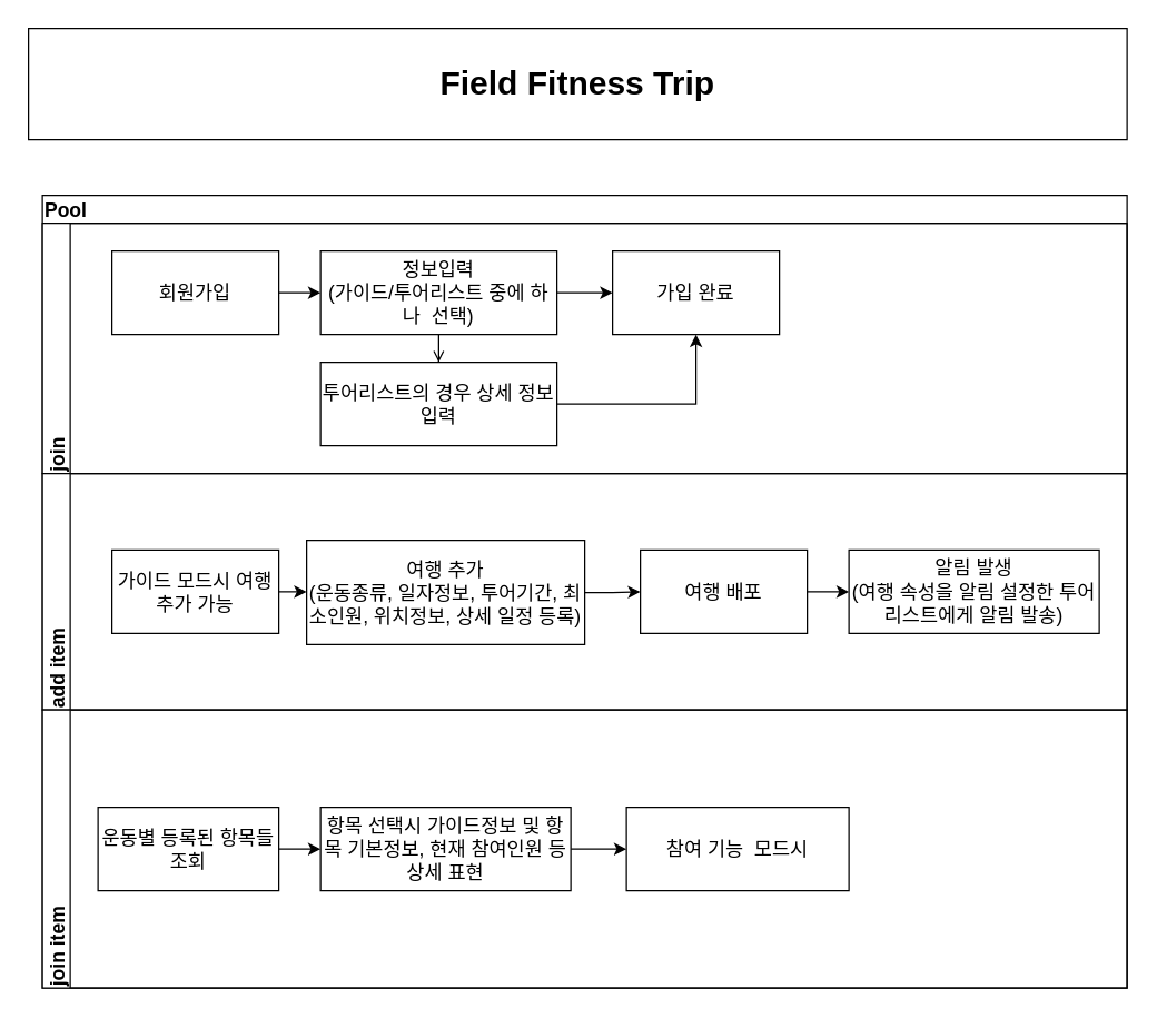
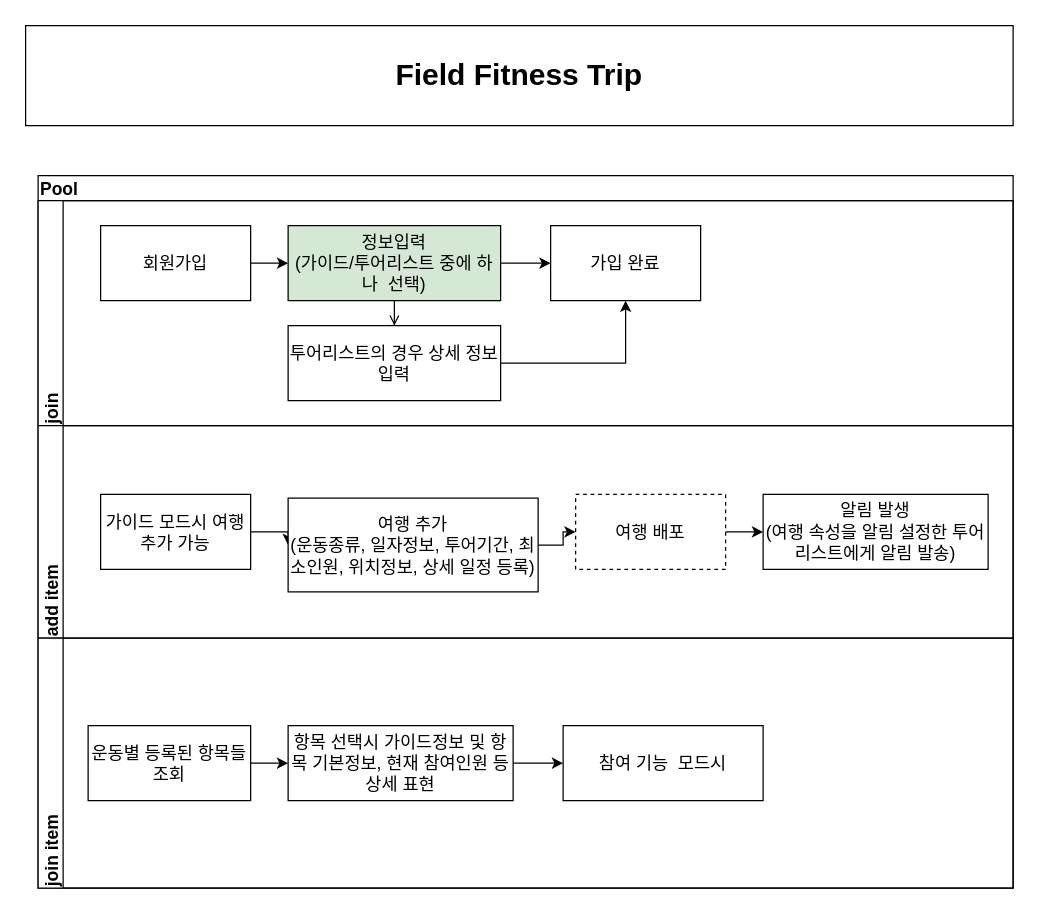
  <mxCell id="0" />
  <mxCell id="1" parent="0" />
  <mxCell id="2" value="&lt;font style=&quot;font-size: 24px&quot;&gt;&lt;b&gt;Field Fitness Trip&lt;/b&gt;&lt;/font&gt;" style="rounded=0;whiteSpace=wrap;html=1;" parent="1" vertex="1"><mxGeometry x="20" y="20" width="790" height="80" as="geometry" /></mxCell>
  <mxCell id="3" value="Pool" style="swimlane;childLayout=stackLayout;resizeParent=1;resizeParentMax=0;horizontal=1;startSize=20;horizontalStack=0;fontSize=14;align=left;" parent="1" vertex="1"><mxGeometry x="30" y="140" width="780" height="570" as="geometry" /></mxCell>
  <mxCell id="4" value="join" style="swimlane;startSize=20;horizontal=0;fontSize=14;align=left;" parent="3" vertex="1"><mxGeometry y="20" width="780" height="180" as="geometry" /></mxCell>
  <mxCell id="5" value="" style="edgeStyle=orthogonalEdgeStyle;rounded=0;orthogonalLoop=1;jettySize=auto;html=1;fontSize=14;" parent="4" source="6" target="8" edge="1"><mxGeometry relative="1" as="geometry" /></mxCell>
  <mxCell id="6" value="회원가입" style="rounded=0;whiteSpace=wrap;html=1;fontSize=14;align=center;" parent="4" vertex="1"><mxGeometry x="50" y="20" width="120" height="60" as="geometry" /></mxCell>
  <mxCell id="7" value="" style="edgeStyle=orthogonalEdgeStyle;rounded=0;orthogonalLoop=1;jettySize=auto;html=1;fontSize=14;" parent="4" source="8" target="9" edge="1"><mxGeometry relative="1" as="geometry" /></mxCell>
- <mxCell id="8" value="정보입력&lt;br&gt;(가이드/투어리스트 중에 하나&amp;nbsp; 선택)" style="rounded=0;whiteSpace=wrap;html=1;fontSize=14;align=center;" parent="4" vertex="1"><mxGeometry x="200" y="20" width="170" height="60" as="geometry" /></mxCell>
+ <mxCell id="8" value="정보입력&lt;br&gt;(가이드/투어리스트 중에 하나&amp;nbsp; 선택)" style="rounded=0;whiteSpace=wrap;html=1;fontSize=14;align=center;fillColor=#d5e8d4;" parent="4" vertex="1"><mxGeometry x="200" y="20" width="170" height="60" as="geometry" /></mxCell>
  <mxCell id="9" value="가입 완료" style="rounded=0;whiteSpace=wrap;html=1;fontSize=14;align=center;" parent="4" vertex="1"><mxGeometry x="410" y="20" width="120" height="60" as="geometry" /></mxCell>
  <mxCell id="10" style="edgeStyle=orthogonalEdgeStyle;rounded=0;orthogonalLoop=1;jettySize=auto;html=1;exitX=1;exitY=0.5;exitDx=0;exitDy=0;entryX=0.5;entryY=1;entryDx=0;entryDy=0;" edge="1" parent="4" source="11" target="9"><mxGeometry relative="1" as="geometry" /></mxCell>
  <mxCell id="11" value="투어리스트의 경우 상세 정보 입력" style="rounded=0;whiteSpace=wrap;html=1;fontSize=14;align=center;" vertex="1" parent="4"><mxGeometry x="200" y="100" width="170" height="60" as="geometry" /></mxCell>
  <mxCell id="12" value="" style="edgeStyle=orthogonalEdgeStyle;rounded=0;orthogonalLoop=1;jettySize=auto;html=1;endArrow=open;" edge="1" parent="4" source="8" target="11"><mxGeometry relative="1" as="geometry" /></mxCell>
  <mxCell id="13" value="add item" style="swimlane;startSize=20;horizontal=0;fontSize=14;align=left;" parent="3" vertex="1"><mxGeometry y="200" width="780" height="170" as="geometry" /></mxCell>
  <mxCell id="14" style="edgeStyle=orthogonalEdgeStyle;rounded=0;orthogonalLoop=1;jettySize=auto;html=1;exitX=1;exitY=0.5;exitDx=0;exitDy=0;entryX=0;entryY=0.5;entryDx=0;entryDy=0;" edge="1" parent="13" source="15" target="17"><mxGeometry relative="1" as="geometry" /></mxCell>
  <mxCell id="15" value="가이드 모드시 여행 추가 가능" style="rounded=0;whiteSpace=wrap;html=1;fontSize=14;align=center;" parent="13" vertex="1"><mxGeometry x="50" y="55" width="120" height="60" as="geometry" /></mxCell>
  <mxCell id="16" value="" style="edgeStyle=orthogonalEdgeStyle;rounded=0;orthogonalLoop=1;jettySize=auto;html=1;fontSize=14;" parent="13" source="17" target="18" edge="1"><mxGeometry relative="1" as="geometry" /></mxCell>
- <mxCell id="17" value="여행 추가&lt;br&gt;(운동종류, 일자정보, 투어기간, 최소인원, 위치정보, 상세 일정 등록)" style="rounded=0;whiteSpace=wrap;html=1;fontSize=14;align=center;" parent="13" vertex="1"><mxGeometry x="190" y="48" width="200" height="75" as="geometry" /></mxCell>
- <mxCell id="18" value="여행 배포" style="rounded=0;whiteSpace=wrap;html=1;fontSize=14;align=center;" parent="13" vertex="1"><mxGeometry x="430" y="55" width="120" height="60" as="geometry" /></mxCell>
+ <mxCell id="17" value="여행 추가&lt;br&gt;(운동종류, 일자정보, 투어기간, 최소인원, 위치정보, 상세 일정 등록)" style="rounded=0;whiteSpace=wrap;html=1;fontSize=14;align=center;" parent="13" vertex="1"><mxGeometry x="200" y="58" width="200" height="75" as="geometry" /></mxCell>
+ <mxCell id="18" value="여행 배포" style="rounded=0;whiteSpace=wrap;html=1;fontSize=14;align=center;dashed=1;" parent="13" vertex="1"><mxGeometry x="430" y="55" width="120" height="60" as="geometry" /></mxCell>
  <mxCell id="19" value="join item" style="swimlane;startSize=20;horizontal=0;fontSize=14;align=left;" parent="3" vertex="1"><mxGeometry y="370" width="780" height="200" as="geometry" /></mxCell>
  <mxCell id="20" value="운동별 등록된 항목들 조회" style="rounded=0;whiteSpace=wrap;html=1;fontSize=14;align=center;" parent="19" vertex="1"><mxGeometry x="40" y="70" width="130" height="60" as="geometry" /></mxCell>
  <mxCell id="21" value="알림 발생&lt;br&gt;(여행 속성을 알림 설정한 투어리스트에게 알림 발송)" style="rounded=0;whiteSpace=wrap;html=1;fontSize=14;align=center;" parent="1" vertex="1"><mxGeometry x="610" y="395" width="180" height="60" as="geometry" /></mxCell>
  <mxCell id="22" value="" style="edgeStyle=orthogonalEdgeStyle;rounded=0;orthogonalLoop=1;jettySize=auto;html=1;fontSize=14;" parent="1" source="18" target="21" edge="1"><mxGeometry relative="1" as="geometry" /></mxCell>
  <mxCell id="23" value="" style="edgeStyle=orthogonalEdgeStyle;rounded=0;orthogonalLoop=1;jettySize=auto;html=1;fontSize=14;" parent="1" source="24" target="26" edge="1"><mxGeometry relative="1" as="geometry" /></mxCell>
  <mxCell id="24" value="항목 선택시 가이드정보 및 항목 기본정보, 현재 참여인원 등 상세 표현" style="rounded=0;whiteSpace=wrap;html=1;fontSize=14;align=center;" parent="1" vertex="1"><mxGeometry x="230" y="580" width="180" height="60" as="geometry" /></mxCell>
  <mxCell id="25" value="" style="edgeStyle=orthogonalEdgeStyle;rounded=0;orthogonalLoop=1;jettySize=auto;html=1;fontSize=14;" parent="1" source="20" target="24" edge="1"><mxGeometry relative="1" as="geometry" /></mxCell>
  <mxCell id="26" value="참여 기능&amp;nbsp; 모드시" style="rounded=0;whiteSpace=wrap;html=1;fontSize=14;align=center;" parent="1" vertex="1"><mxGeometry x="450" y="580" width="160" height="60" as="geometry" /></mxCell>
